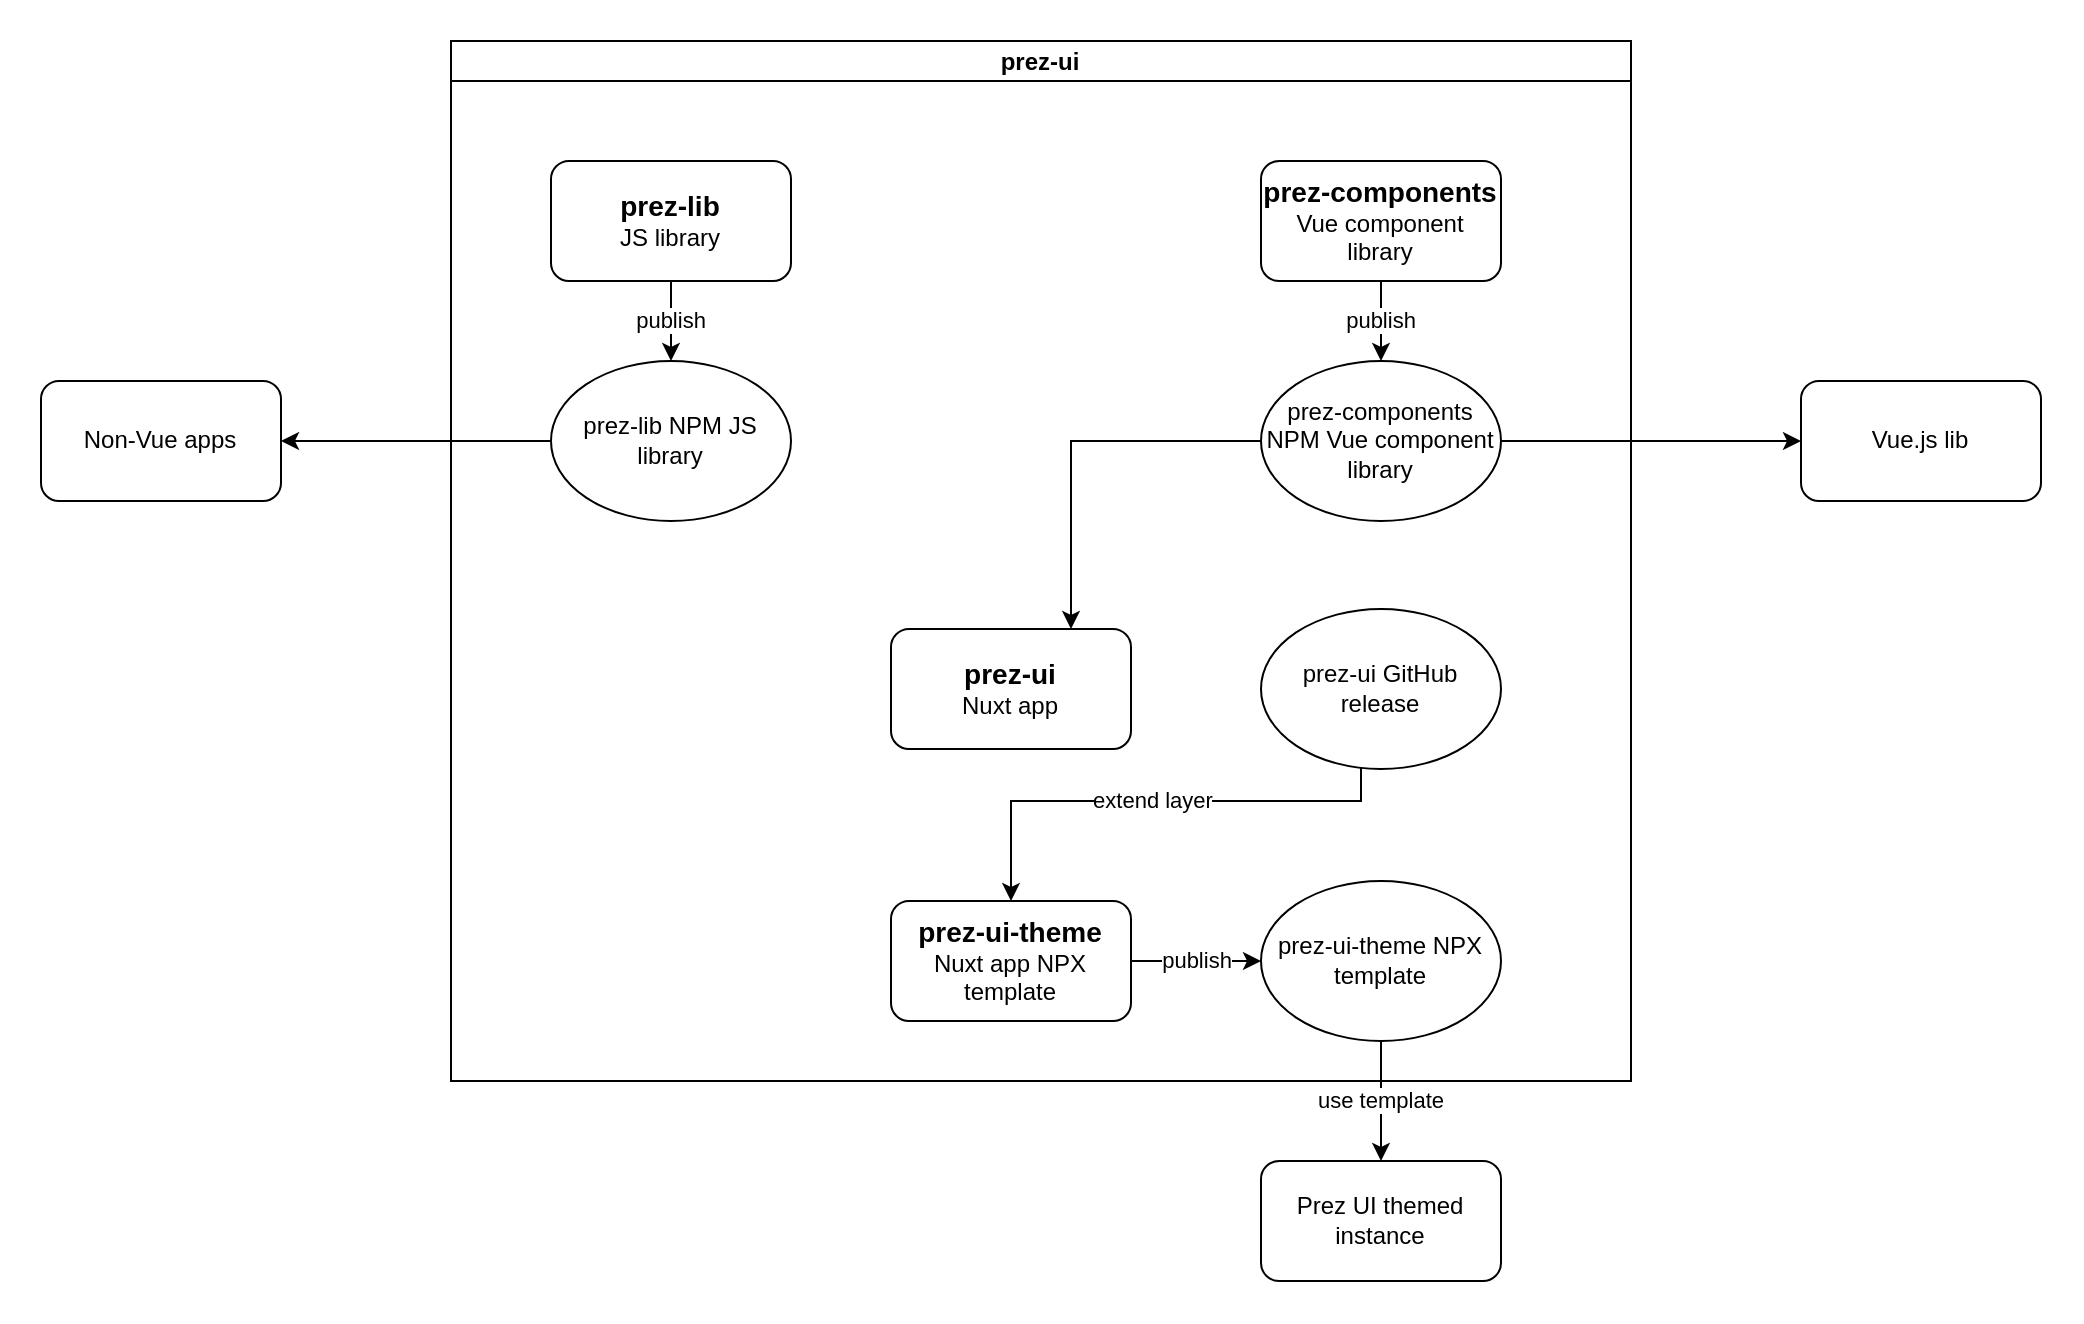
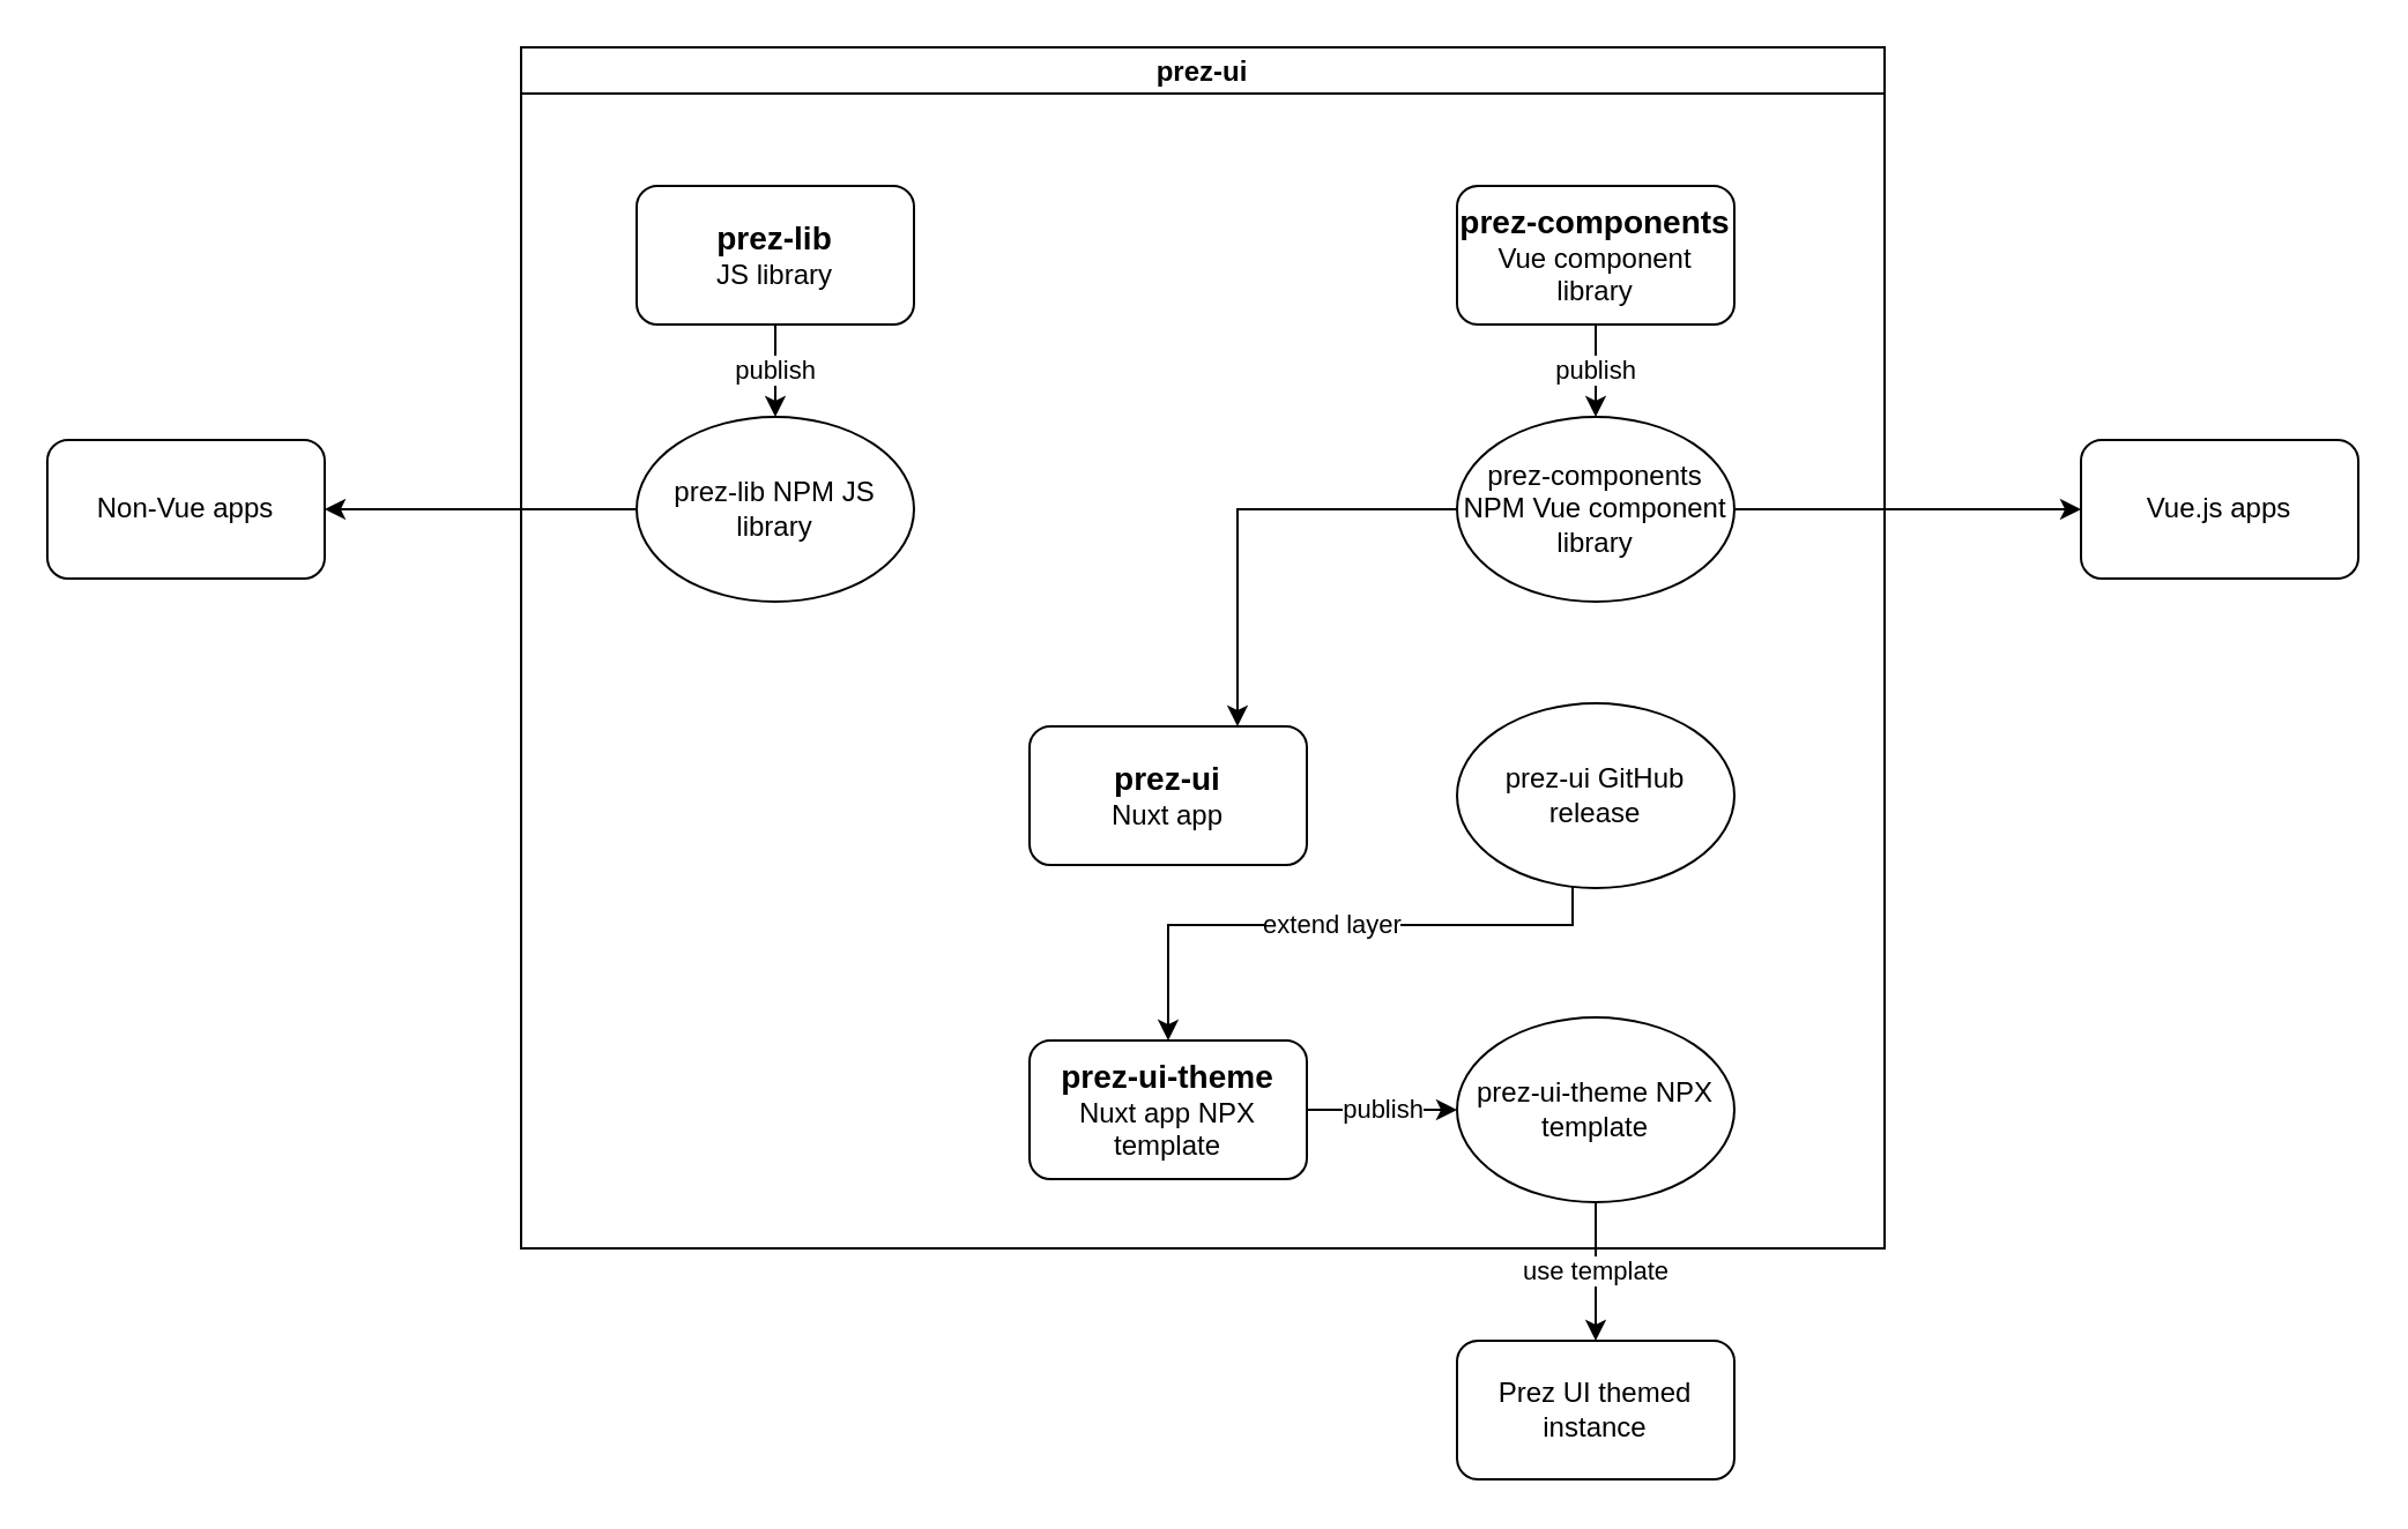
  <mxCell id="0" />
  <mxCell id="1" parent="0" />
  <mxCell id="2" value="prez-ui" style="swimlane;startSize=20;" parent="1" vertex="1"><mxGeometry x="225" y="20" width="590" height="520" as="geometry" /></mxCell>
  <mxCell id="3" value="&lt;b&gt;&lt;font style=&quot;font-size: 14px;&quot;&gt;prez-ui&lt;/font&gt;&lt;/b&gt;&lt;br&gt;Nuxt app" style="rounded=1;whiteSpace=wrap;html=1;" parent="2" vertex="1"><mxGeometry x="220" y="294" width="120" height="60" as="geometry" /></mxCell>
  <mxCell id="4" value="publish" style="edgeStyle=orthogonalEdgeStyle;rounded=0;orthogonalLoop=1;jettySize=auto;html=1;entryX=0;entryY=0.5;entryDx=0;entryDy=0;" parent="2" source="5" target="15" edge="1"><mxGeometry relative="1" as="geometry" /></mxCell>
  <mxCell id="5" value="&lt;b&gt;&lt;font style=&quot;font-size: 14px;&quot;&gt;prez-ui-theme&lt;/font&gt;&lt;/b&gt;&lt;br&gt;Nuxt app NPX template" style="rounded=1;whiteSpace=wrap;html=1;" parent="2" vertex="1"><mxGeometry x="220" y="430" width="120" height="60" as="geometry" /></mxCell>
  <mxCell id="6" value="publish" style="edgeStyle=orthogonalEdgeStyle;rounded=0;orthogonalLoop=1;jettySize=auto;html=1;entryX=0.5;entryY=0;entryDx=0;entryDy=0;" parent="2" source="7" target="10" edge="1"><mxGeometry relative="1" as="geometry" /></mxCell>
  <mxCell id="7" value="&lt;b&gt;&lt;font style=&quot;font-size: 14px;&quot;&gt;prez-lib&lt;/font&gt;&lt;/b&gt;&lt;br&gt;JS library" style="rounded=1;whiteSpace=wrap;html=1;" parent="2" vertex="1"><mxGeometry x="50" y="60" width="120" height="60" as="geometry" /></mxCell>
  <mxCell id="8" value="publish" style="edgeStyle=orthogonalEdgeStyle;rounded=0;orthogonalLoop=1;jettySize=auto;html=1;entryX=0.5;entryY=0;entryDx=0;entryDy=0;" parent="2" source="9" target="12" edge="1"><mxGeometry relative="1" as="geometry" /></mxCell>
  <mxCell id="9" value="&lt;b&gt;&lt;font style=&quot;font-size: 14px;&quot;&gt;prez-components&lt;/font&gt;&lt;/b&gt;&lt;br&gt;Vue component library" style="rounded=1;whiteSpace=wrap;html=1;" parent="2" vertex="1"><mxGeometry x="405" y="60" width="120" height="60" as="geometry" /></mxCell>
  <mxCell id="10" value="prez-lib NPM JS library" style="ellipse;whiteSpace=wrap;html=1;" parent="2" vertex="1"><mxGeometry x="50" y="160" width="120" height="80" as="geometry" /></mxCell>
  <mxCell id="11" style="edgeStyle=orthogonalEdgeStyle;rounded=0;orthogonalLoop=1;jettySize=auto;html=1;entryX=0.75;entryY=0;entryDx=0;entryDy=0;" parent="2" source="12" target="3" edge="1"><mxGeometry relative="1" as="geometry" /></mxCell>
  <mxCell id="12" value="prez-components NPM Vue component library" style="ellipse;whiteSpace=wrap;html=1;" parent="2" vertex="1"><mxGeometry x="405" y="160" width="120" height="80" as="geometry" /></mxCell>
  <mxCell id="13" value="extend layer" style="edgeStyle=orthogonalEdgeStyle;rounded=0;orthogonalLoop=1;jettySize=auto;html=1;entryX=0.5;entryY=0;entryDx=0;entryDy=0;" parent="2" source="14" target="5" edge="1"><mxGeometry relative="1" as="geometry"><Array as="points"><mxPoint x="455" y="380" /><mxPoint x="280" y="380" /></Array></mxGeometry></mxCell>
  <mxCell id="14" value="prez-ui GitHub release" style="ellipse;whiteSpace=wrap;html=1;" parent="2" vertex="1"><mxGeometry x="405" y="284" width="120" height="80" as="geometry" /></mxCell>
  <mxCell id="15" value="prez-ui-theme NPX template" style="ellipse;whiteSpace=wrap;html=1;" parent="2" vertex="1"><mxGeometry x="405" y="420" width="120" height="80" as="geometry" /></mxCell>
  <mxCell id="16" value="Non-Vue apps" style="rounded=1;whiteSpace=wrap;html=1;" parent="1" vertex="1"><mxGeometry x="20" y="190" width="120" height="60" as="geometry" /></mxCell>
- <mxCell id="17" value="Vue.js lib" style="rounded=1;whiteSpace=wrap;html=1;" parent="1" vertex="1"><mxGeometry x="900" y="190" width="120" height="60" as="geometry" /></mxCell>
+ <mxCell id="17" value="Vue.js apps" style="rounded=1;whiteSpace=wrap;html=1;" parent="1" vertex="1"><mxGeometry x="900" y="190" width="120" height="60" as="geometry" /></mxCell>
  <mxCell id="18" style="edgeStyle=orthogonalEdgeStyle;rounded=0;orthogonalLoop=1;jettySize=auto;html=1;entryX=0;entryY=0.5;entryDx=0;entryDy=0;" parent="1" source="12" target="17" edge="1"><mxGeometry relative="1" as="geometry" /></mxCell>
  <mxCell id="19" style="edgeStyle=orthogonalEdgeStyle;rounded=0;orthogonalLoop=1;jettySize=auto;html=1;entryX=1;entryY=0.5;entryDx=0;entryDy=0;" parent="1" source="10" target="16" edge="1"><mxGeometry relative="1" as="geometry" /></mxCell>
  <mxCell id="20" value="Prez UI themed instance" style="rounded=1;whiteSpace=wrap;html=1;" parent="1" vertex="1"><mxGeometry x="630" y="580" width="120" height="60" as="geometry" /></mxCell>
  <mxCell id="21" value="use template" style="edgeStyle=orthogonalEdgeStyle;rounded=0;orthogonalLoop=1;jettySize=auto;html=1;entryX=0.5;entryY=0;entryDx=0;entryDy=0;" parent="1" source="15" target="20" edge="1"><mxGeometry relative="1" as="geometry" /></mxCell>
